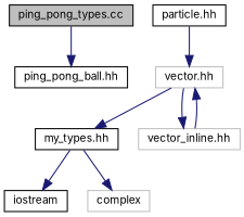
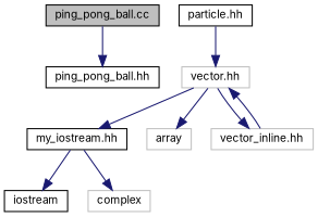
  digraph {
    fontname=Inter
    node [color=black fillcolor=white fontname=Inter fontsize=10 shape=record style=filled]
    edge [color=midnightblue fontname=Inter fontsize=10 labelfontname=Helvetica labelfontsize=10 style=solid]
-   n1 [fillcolor=grey75 fontcolor=black height=0.2 label="ping_pong_types.cc" width=0.4]
+   n1 [fillcolor=grey75 fontcolor=black height=0.2 label="ping_pong_ball.cc" width=0.4]
    n2 [height=0.2 label="ping_pong_ball.hh" width=0.4]
    n3 [height=0.2 label="particle.hh" width=0.4]
    n4 [color=grey75 height=0.2 label="vector.hh" width=0.4]
-   n5 [height=0.2 label="my_types.hh" width=0.4]
+   n5 [height=0.2 label="my_iostream.hh" width=0.4]
+   n6 [color=grey75 height=0.2 label=array width=0.4]
    n7 [color=grey75 height=0.2 label="vector_inline.hh" width=0.4]
    n8 [height=0.2 label=iostream width=0.4]
    n9 [color=grey75 height=0.2 label=complex width=0.4]
    n1 -> n2
    n3 -> n4
    n4 -> n5
+   n4 -> n6
    n4 -> n7
    n5 -> n8
    n5 -> n9
    n7 -> n4
  }
